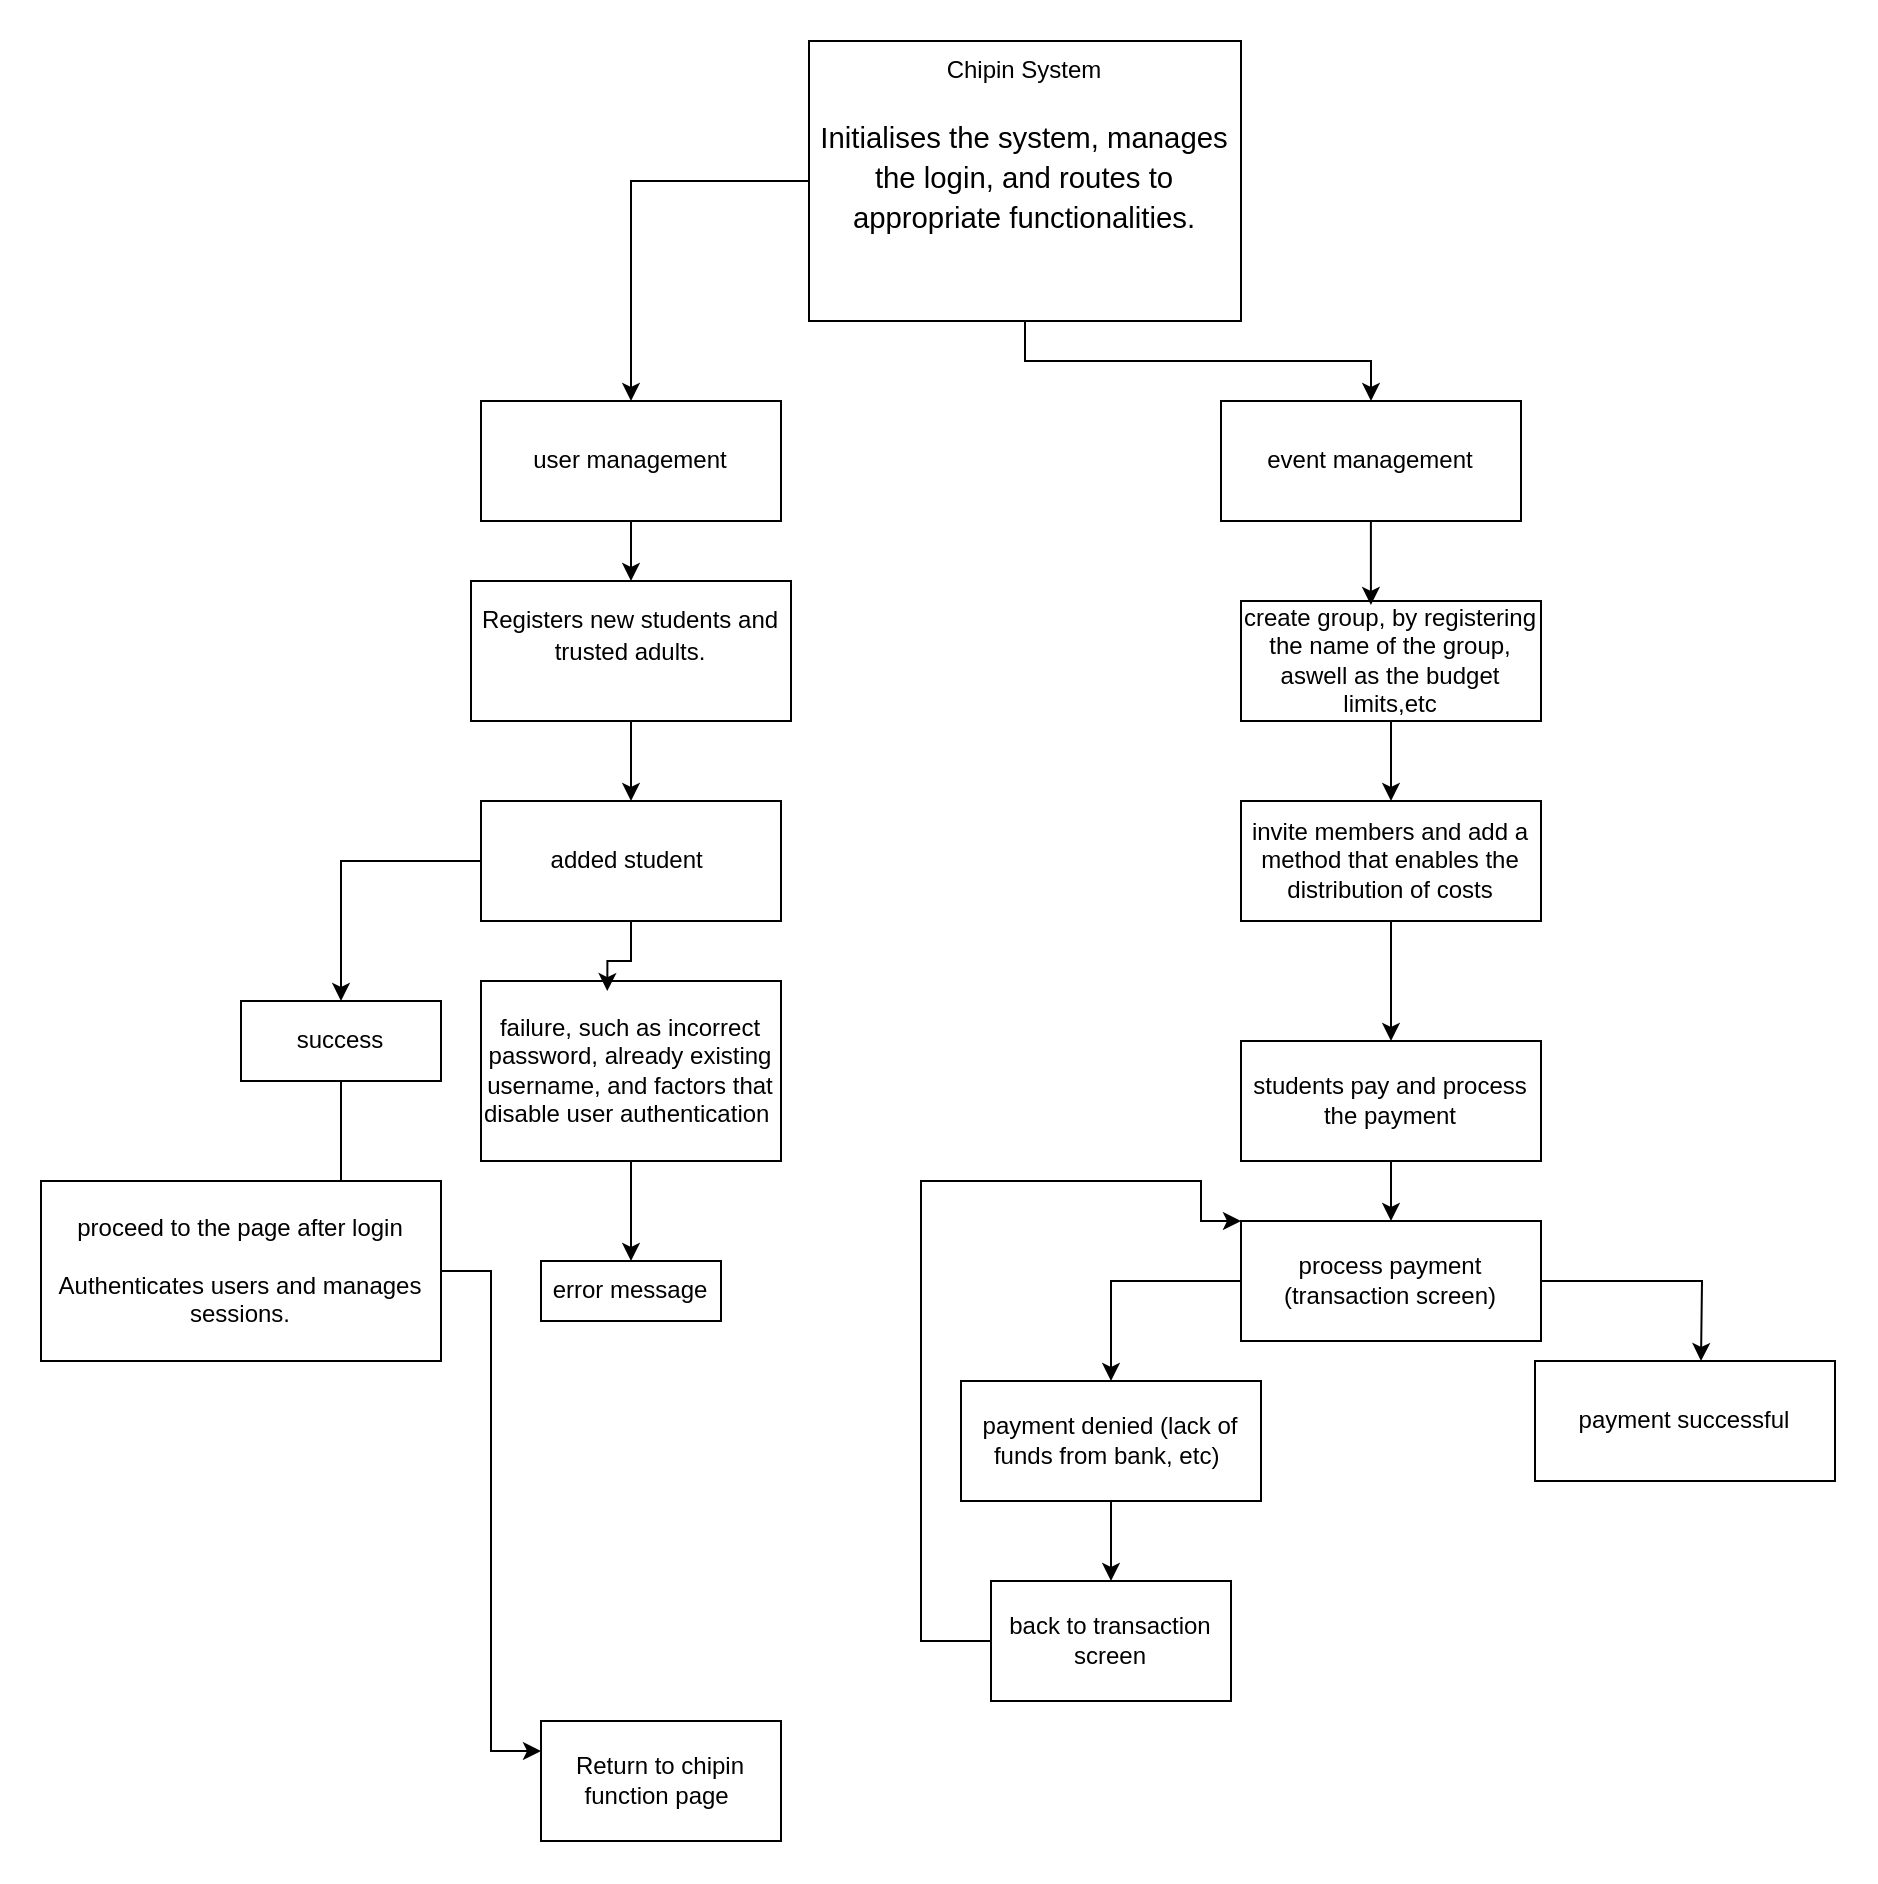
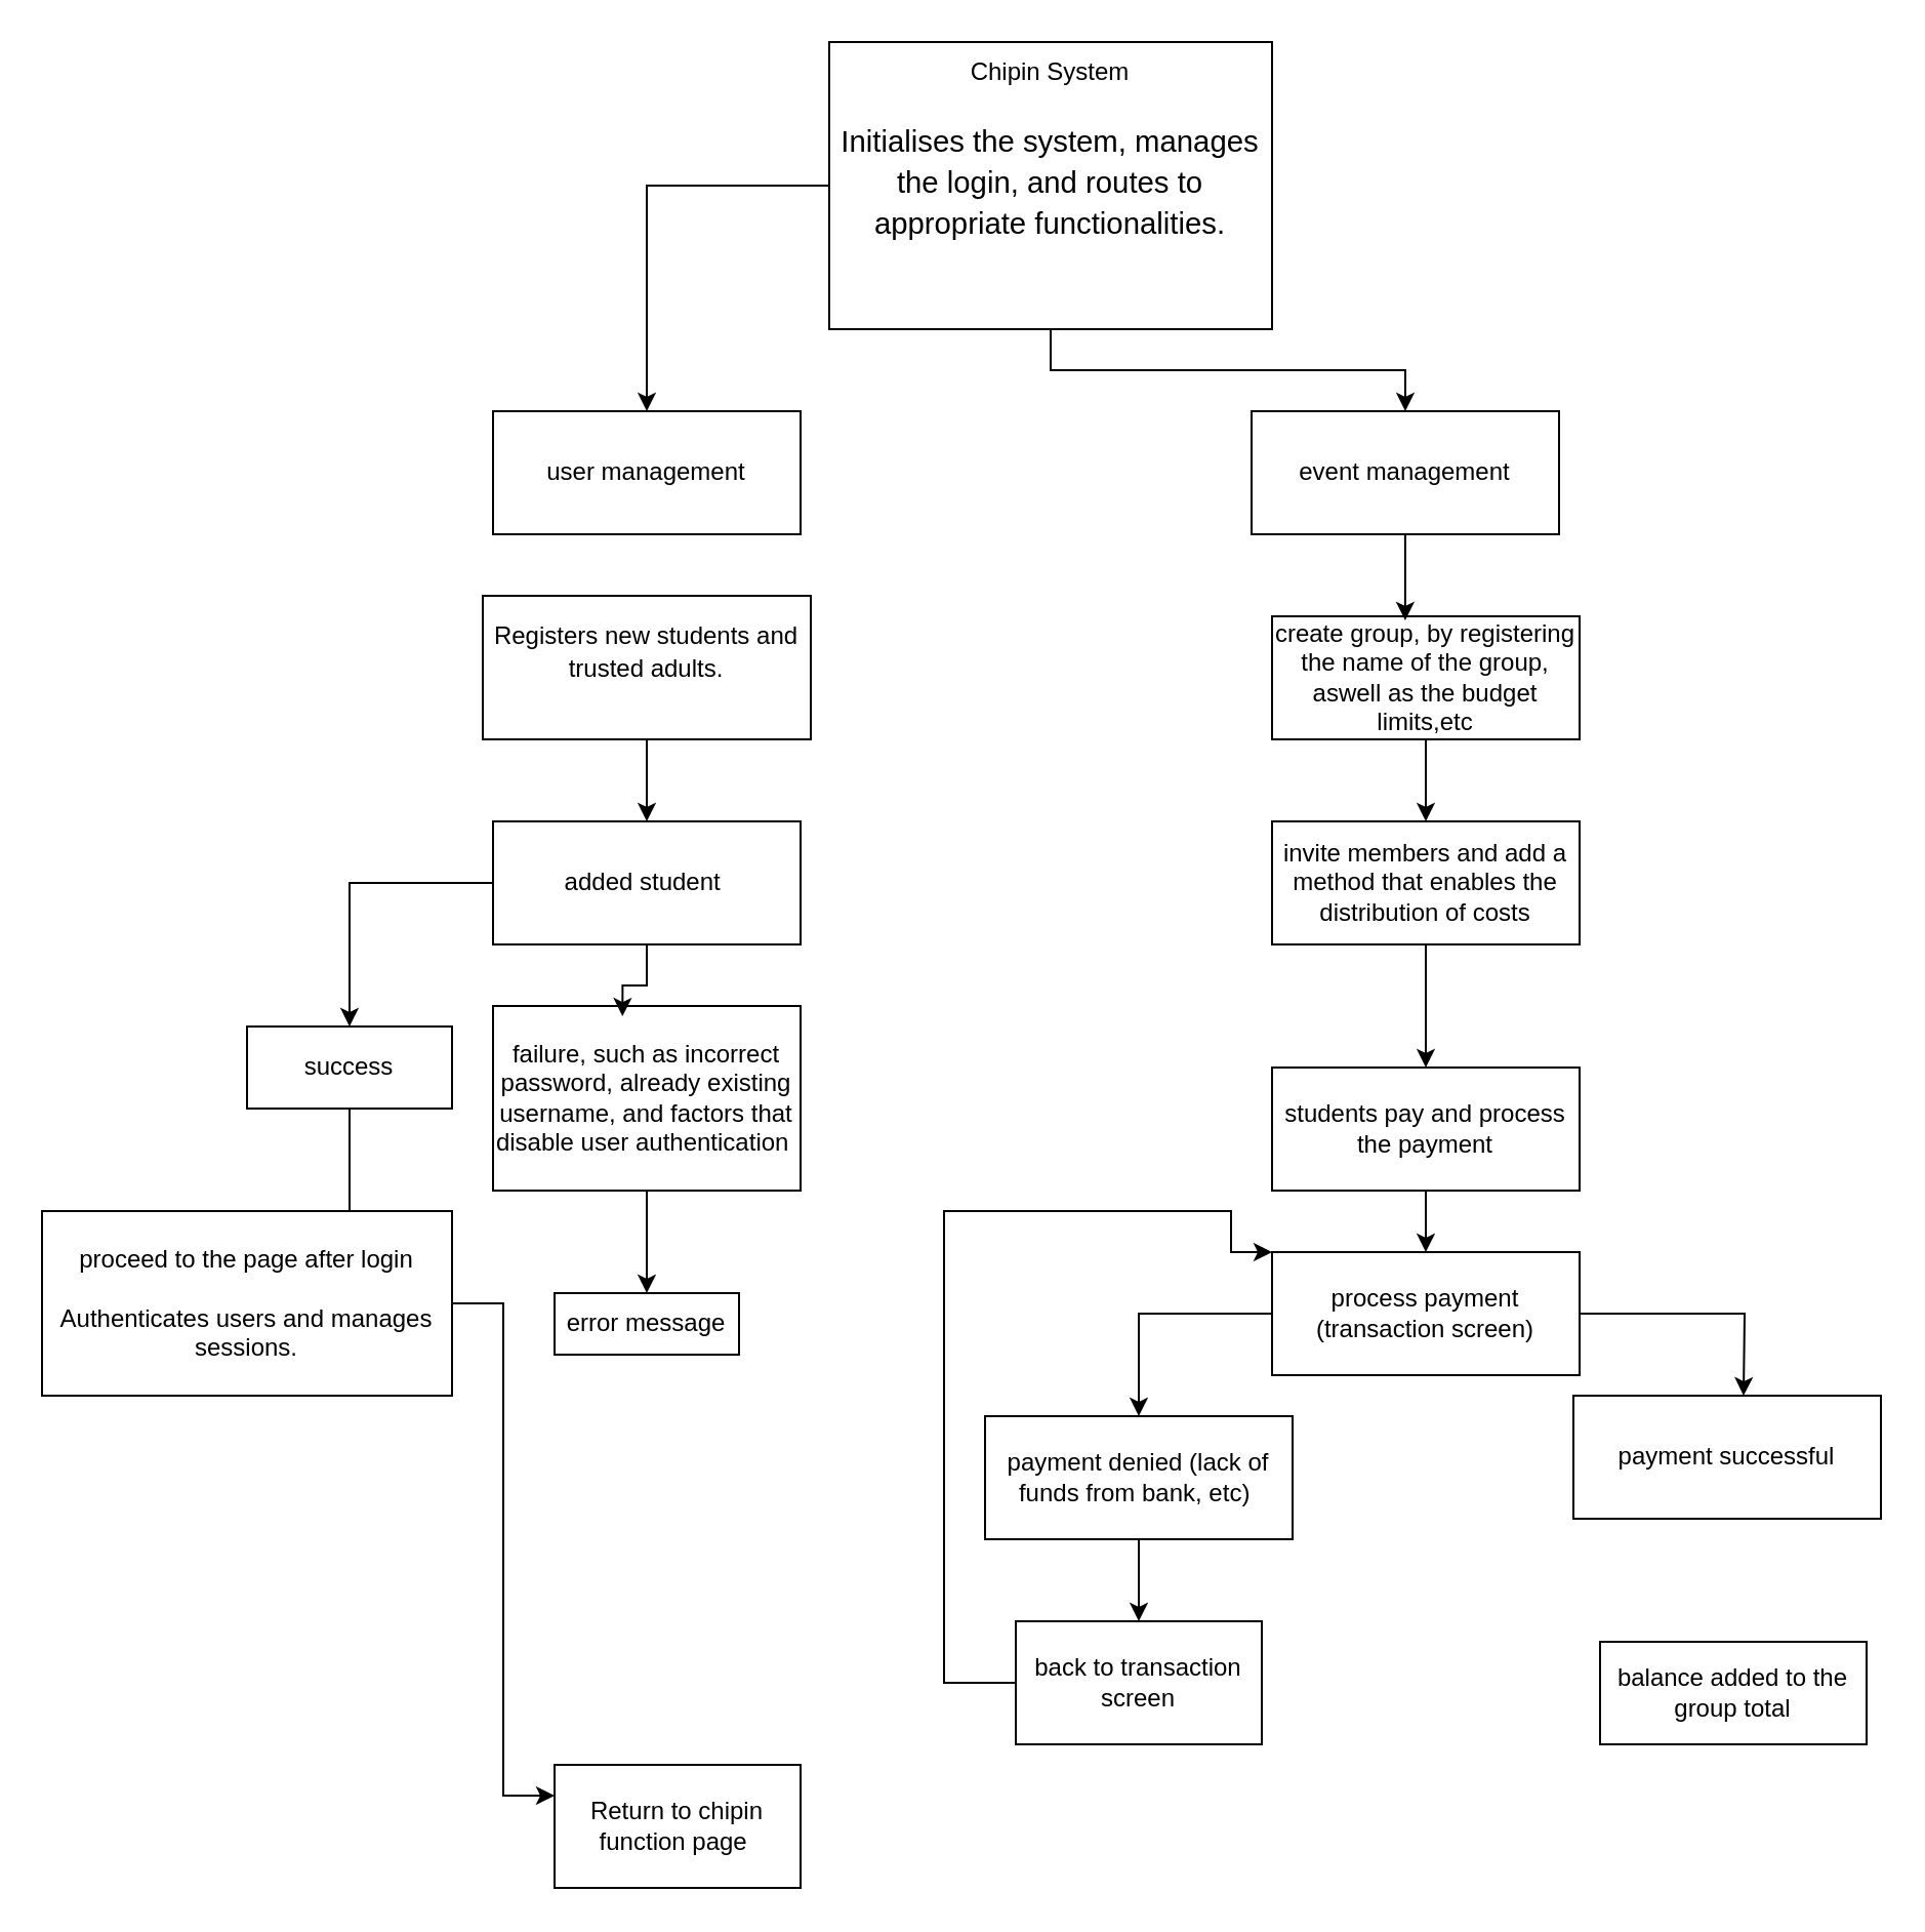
  <mxCell id="0" />
  <mxCell id="1" parent="0" />
  <mxCell id="2" style="edgeStyle=orthogonalEdgeStyle;rounded=0;orthogonalLoop=1;jettySize=auto;html=1;exitX=0;exitY=0.5;exitDx=0;exitDy=0;entryX=0.5;entryY=0;entryDx=0;entryDy=0;" edge="1" parent="1" source="4" target="6"><mxGeometry relative="1" as="geometry"><mxPoint x="320" y="140" as="targetPoint" /></mxGeometry></mxCell>
  <mxCell id="3" style="edgeStyle=orthogonalEdgeStyle;rounded=0;orthogonalLoop=1;jettySize=auto;html=1;entryX=0.5;entryY=0;entryDx=0;entryDy=0;" edge="1" parent="1" source="4" target="7"><mxGeometry relative="1" as="geometry"><mxPoint x="700" y="140" as="targetPoint" /></mxGeometry></mxCell>
  <mxCell id="4" value="Chipin System&lt;div&gt;&lt;span id=&quot;docs-internal-guid-c8b4a495-7fff-66cb-fd76-9ab24fca8407&quot;&gt;&lt;p style=&quot;line-height:1.38;margin-top:12pt;margin-bottom:12pt;&quot; dir=&quot;ltr&quot;&gt;&lt;span style=&quot;font-size: 11pt; font-family: Arial, sans-serif; background-color: transparent; font-variant-numeric: normal; font-variant-east-asian: normal; font-variant-alternates: normal; font-variant-position: normal; vertical-align: baseline; white-space-collapse: preserve;&quot;&gt;Initialises the system, manages the login, and routes to appropriate functionalities.&lt;/span&gt;&lt;/p&gt;&lt;div&gt;&lt;span style=&quot;font-size: 11pt; font-family: Arial, sans-serif; background-color: transparent; font-variant-numeric: normal; font-variant-east-asian: normal; font-variant-alternates: normal; font-variant-position: normal; vertical-align: baseline; white-space-collapse: preserve;&quot;&gt;&lt;br&gt;&lt;/span&gt;&lt;/div&gt;&lt;/span&gt;&lt;/div&gt;" style="rounded=0;whiteSpace=wrap;html=1;" vertex="1" parent="1"><mxGeometry x="404" width="216" height="140" as="geometry" y="20" /></mxCell>
- <mxCell id="5" style="edgeStyle=orthogonalEdgeStyle;rounded=0;orthogonalLoop=1;jettySize=auto;html=1;" edge="1" parent="1" source="6" target="9"><mxGeometry relative="1" as="geometry" /></mxCell>
  <mxCell id="6" value="user management" style="rounded=0;whiteSpace=wrap;html=1;" vertex="1" parent="1"><mxGeometry x="240" y="200" width="150" height="60" as="geometry" /></mxCell>
  <mxCell id="7" value="event management" style="rounded=0;whiteSpace=wrap;html=1;" vertex="1" parent="1"><mxGeometry x="610" y="200" width="150" height="60" as="geometry" /></mxCell>
  <mxCell id="8" style="edgeStyle=orthogonalEdgeStyle;rounded=0;orthogonalLoop=1;jettySize=auto;html=1;entryX=0.5;entryY=0;entryDx=0;entryDy=0;" edge="1" parent="1" source="9" target="11"><mxGeometry relative="1" as="geometry" /></mxCell>
  <mxCell id="9" value="&lt;span id=&quot;docs-internal-guid-e5633729-7fff-b6b7-b1ed-ffae415ccd2e&quot;&gt;&lt;p style=&quot;line-height:1.38;margin-top:12pt;margin-bottom:12pt;&quot; dir=&quot;ltr&quot;&gt;&lt;span style=&quot;font-family: Arial, sans-serif; background-color: transparent; font-variant-numeric: normal; font-variant-east-asian: normal; font-variant-alternates: normal; font-variant-position: normal; vertical-align: baseline; white-space-collapse: preserve;&quot;&gt;Registers new students and trusted adults.&lt;/span&gt;&lt;/p&gt;&lt;div&gt;&lt;span style=&quot;font-family: Arial, sans-serif; background-color: transparent; font-variant-numeric: normal; font-variant-east-asian: normal; font-variant-alternates: normal; font-variant-position: normal; vertical-align: baseline; white-space-collapse: preserve;&quot;&gt;&lt;br&gt;&lt;/span&gt;&lt;/div&gt;&lt;/span&gt;" style="rounded=0;whiteSpace=wrap;html=1;" vertex="1" parent="1"><mxGeometry x="235" y="290" width="160" height="70" as="geometry" /></mxCell>
  <mxCell id="10" style="edgeStyle=orthogonalEdgeStyle;rounded=0;orthogonalLoop=1;jettySize=auto;html=1;entryX=0.5;entryY=0;entryDx=0;entryDy=0;" edge="1" parent="1" source="11" target="13"><mxGeometry relative="1" as="geometry" /></mxCell>
  <mxCell id="11" value="added student&amp;nbsp;" style="rounded=0;whiteSpace=wrap;html=1;" vertex="1" parent="1"><mxGeometry x="240" y="400" width="150" height="60" as="geometry" /></mxCell>
  <mxCell id="12" style="edgeStyle=orthogonalEdgeStyle;rounded=0;orthogonalLoop=1;jettySize=auto;html=1;" edge="1" parent="1" source="13"><mxGeometry relative="1" as="geometry"><mxPoint x="170" y="630" as="targetPoint" /></mxGeometry></mxCell>
  <mxCell id="13" value="success" style="rounded=0;whiteSpace=wrap;html=1;" vertex="1" parent="1"><mxGeometry x="120" y="500" width="100" height="40" as="geometry" /></mxCell>
  <mxCell id="14" style="edgeStyle=orthogonalEdgeStyle;rounded=0;orthogonalLoop=1;jettySize=auto;html=1;entryX=0.5;entryY=0;entryDx=0;entryDy=0;" edge="1" parent="1" source="15" target="17"><mxGeometry relative="1" as="geometry" /></mxCell>
  <mxCell id="15" value="create group, by registering the name of the group, aswell as the budget limits,etc" style="rounded=0;whiteSpace=wrap;html=1;" vertex="1" parent="1"><mxGeometry x="620" y="300" width="150" height="60" as="geometry" /></mxCell>
  <mxCell id="16" style="edgeStyle=orthogonalEdgeStyle;rounded=0;orthogonalLoop=1;jettySize=auto;html=1;entryX=0.5;entryY=0;entryDx=0;entryDy=0;" edge="1" parent="1" source="17" target="19"><mxGeometry relative="1" as="geometry" /></mxCell>
  <mxCell id="17" value="invite members and add a method that enables the distribution of costs" style="rounded=0;whiteSpace=wrap;html=1;" vertex="1" parent="1"><mxGeometry x="620" y="400" width="150" height="60" as="geometry" /></mxCell>
  <mxCell id="18" style="edgeStyle=orthogonalEdgeStyle;rounded=0;orthogonalLoop=1;jettySize=auto;html=1;" edge="1" parent="1" source="19" target="29"><mxGeometry relative="1" as="geometry" /></mxCell>
  <mxCell id="19" value="students pay and process the payment" style="rounded=0;whiteSpace=wrap;html=1;" vertex="1" parent="1"><mxGeometry x="620" y="520" width="150" height="60" as="geometry" /></mxCell>
  <mxCell id="20" style="edgeStyle=orthogonalEdgeStyle;rounded=0;orthogonalLoop=1;jettySize=auto;html=1;entryX=0.433;entryY=0.033;entryDx=0;entryDy=0;entryPerimeter=0;" edge="1" parent="1" source="7" target="15"><mxGeometry relative="1" as="geometry" /></mxCell>
  <mxCell id="21" style="edgeStyle=orthogonalEdgeStyle;rounded=0;orthogonalLoop=1;jettySize=auto;html=1;entryX=0;entryY=0.25;entryDx=0;entryDy=0;" edge="1" parent="1" source="22" target="36"><mxGeometry relative="1" as="geometry" /></mxCell>
  <mxCell id="22" value="proceed to the page after login&lt;div&gt;&lt;br&gt;&lt;/div&gt;&lt;div&gt;&lt;span id=&quot;docs-internal-guid-7abd6764-7fff-e53c-2830-314405cb22b4&quot;&gt;&lt;span style=&quot;font-family: Arial, sans-serif; background-color: transparent; font-variant-numeric: normal; font-variant-east-asian: normal; font-variant-alternates: normal; font-variant-position: normal; vertical-align: baseline; white-space-collapse: preserve;&quot;&gt;&lt;font style=&quot;font-size: 12px;&quot;&gt;Authenticates users and manages sessions.&lt;/font&gt;&lt;/span&gt;&lt;/span&gt;&lt;/div&gt;" style="rounded=0;whiteSpace=wrap;html=1;" vertex="1" parent="1"><mxGeometry x="20" y="590" width="200" height="90" as="geometry" /></mxCell>
  <mxCell id="23" style="edgeStyle=orthogonalEdgeStyle;rounded=0;orthogonalLoop=1;jettySize=auto;html=1;entryX=0.5;entryY=0;entryDx=0;entryDy=0;" edge="1" parent="1" source="24" target="25"><mxGeometry relative="1" as="geometry" /></mxCell>
  <mxCell id="24" value="failure, such as incorrect password, already existing username, and factors that disable user authentication&amp;nbsp;" style="rounded=0;whiteSpace=wrap;html=1;" vertex="1" parent="1"><mxGeometry x="240" y="490" width="150" height="90" as="geometry" /></mxCell>
  <mxCell id="25" value="error message" style="rounded=0;whiteSpace=wrap;html=1;" vertex="1" parent="1"><mxGeometry x="270" y="630" width="90" height="30" as="geometry" /></mxCell>
  <mxCell id="26" style="edgeStyle=orthogonalEdgeStyle;rounded=0;orthogonalLoop=1;jettySize=auto;html=1;entryX=0.421;entryY=0.056;entryDx=0;entryDy=0;entryPerimeter=0;" edge="1" parent="1" source="11" target="24"><mxGeometry relative="1" as="geometry" /></mxCell>
  <mxCell id="27" style="edgeStyle=orthogonalEdgeStyle;rounded=0;orthogonalLoop=1;jettySize=auto;html=1;" edge="1" parent="1" source="29"><mxGeometry relative="1" as="geometry"><mxPoint x="850" y="680" as="targetPoint" /></mxGeometry></mxCell>
  <mxCell id="28" style="edgeStyle=orthogonalEdgeStyle;rounded=0;orthogonalLoop=1;jettySize=auto;html=1;exitX=0;exitY=0.5;exitDx=0;exitDy=0;entryX=0.5;entryY=0;entryDx=0;entryDy=0;" edge="1" parent="1" source="29" target="31"><mxGeometry relative="1" as="geometry" /></mxCell>
  <mxCell id="29" value="process payment (transaction screen)" style="rounded=0;whiteSpace=wrap;html=1;" vertex="1" parent="1"><mxGeometry x="620" y="610" width="150" height="60" as="geometry" /></mxCell>
  <mxCell id="30" style="edgeStyle=orthogonalEdgeStyle;rounded=0;orthogonalLoop=1;jettySize=auto;html=1;" edge="1" parent="1" source="31" target="35"><mxGeometry relative="1" as="geometry"><mxPoint x="460" y="860" as="targetPoint" /></mxGeometry></mxCell>
  <mxCell id="31" value="payment denied (lack of funds from bank, etc)&amp;nbsp;&lt;span style=&quot;color: rgba(0, 0, 0, 0); font-family: monospace; font-size: 0px; text-align: start; text-wrap-mode: nowrap;&quot;&gt;%3CmxGraphModel%3E%3Croot%3E%3CmxCell%20id%3D%220%22%2F%3E%3CmxCell%20id%3D%221%22%20parent%3D%220%22%2F%3E%3CmxCell%20id%3D%222%22%20value%3D%22process%20payment%20(transaction%20screen)%22%20style%3D%22rounded%3D0%3BwhiteSpace%3Dwrap%3Bhtml%3D1%3B%22%20vertex%3D%221%22%20parent%3D%221%22%3E%3CmxGeometry%20x%3D%22530%22%20y%3D%22610%22%20width%3D%22150%22%20height%3D%2260%22%20as%3D%22geometry%22%2F%3E%3C%2FmxCell%3E%3C%2Froot%3E%3C%2FmxGraphModel%3E&lt;/span&gt;" style="rounded=0;whiteSpace=wrap;html=1;" vertex="1" parent="1"><mxGeometry x="480" y="690" width="150" height="60" as="geometry" /></mxCell>
  <mxCell id="32" value="payment successful" style="rounded=0;whiteSpace=wrap;html=1;" vertex="1" parent="1"><mxGeometry x="767" y="680" width="150" height="60" as="geometry" /></mxCell>
+ <mxCell id="33" value="balance added to the group total" style="rounded=0;whiteSpace=wrap;html=1;" vertex="1" parent="1"><mxGeometry x="780" y="800" width="130" height="50" as="geometry" /></mxCell>
  <mxCell id="34" style="edgeStyle=orthogonalEdgeStyle;rounded=0;orthogonalLoop=1;jettySize=auto;html=1;entryX=0;entryY=0;entryDx=0;entryDy=0;" edge="1" parent="1" source="35" target="29"><mxGeometry relative="1" as="geometry"><Array as="points"><mxPoint x="460" y="820" /><mxPoint x="460" y="590" /><mxPoint y="590" x="600" /><mxPoint y="610" x="600" /></Array></mxGeometry></mxCell>
  <mxCell id="35" value="back to transaction screen" style="rounded=0;whiteSpace=wrap;html=1;" vertex="1" parent="1"><mxGeometry x="495" y="790" width="120" height="60" as="geometry" /></mxCell>
  <mxCell id="36" value="Return to chipin function page&amp;nbsp;" style="rounded=0;whiteSpace=wrap;html=1;" vertex="1" parent="1"><mxGeometry x="270" y="860" width="120" height="60" as="geometry" /></mxCell>
